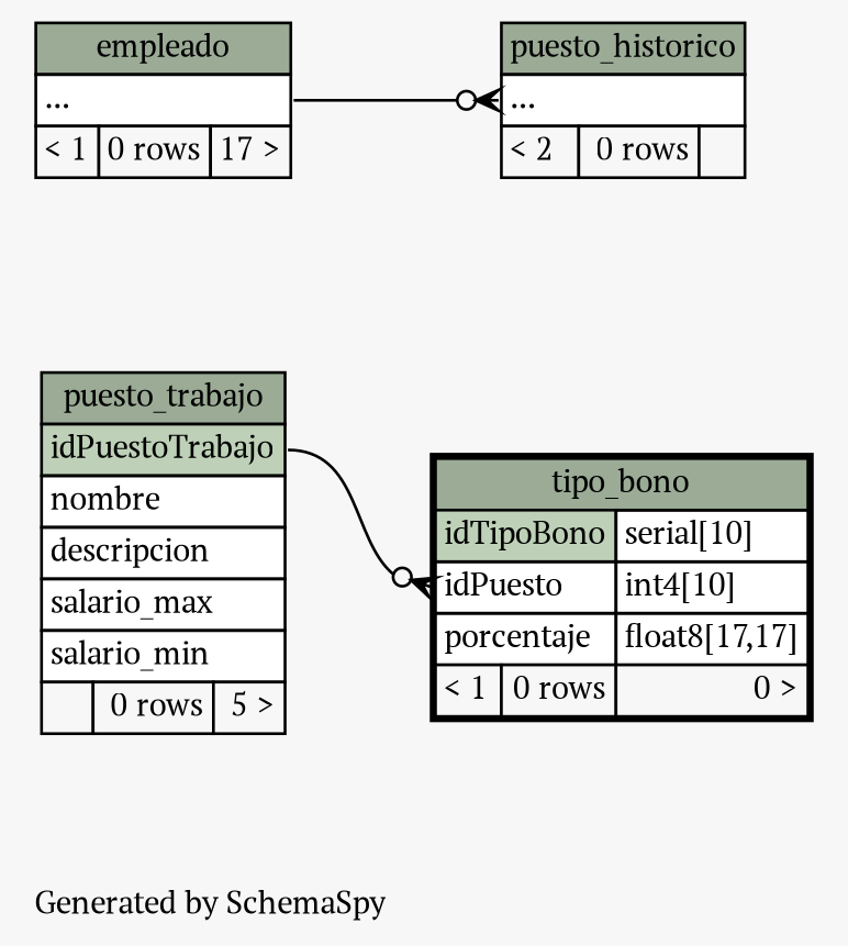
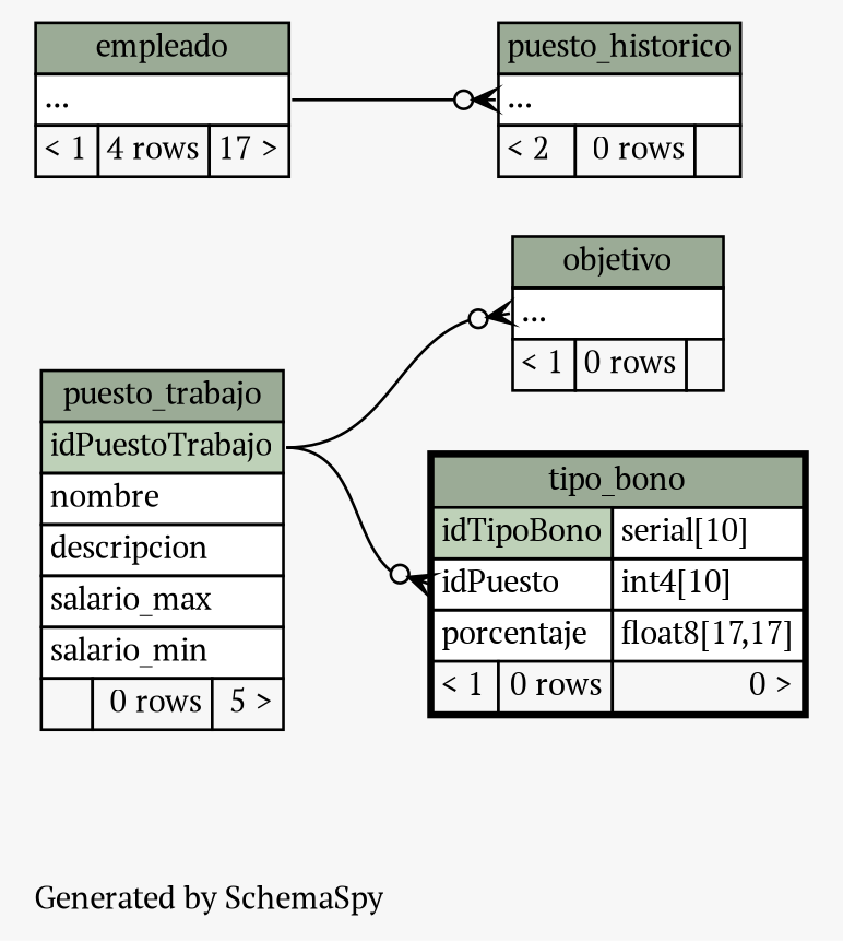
  digraph {
    bgcolor="#f7f7f7"
    fontname="PT Serif"
    fontsize=11
    label="\nGenerated by SchemaSpy"
    labeljust=l
    nodesep=0.18
    rankdir=RL
    ranksep=0.46
    node [fontname="PT Serif" fontsize=11 shape=plaintext]
    edge [arrowhead=none arrowsize=0.8 arrowtail=crowodot dir=back fontname="PT Serif" headport="idPuestoTrabajo:e" tailport="elipses:w"]
    n1 [label=<     <TABLE BORDER="0" CELLBORDER="1" CELLSPACING="0" BGCOLOR="#ffffff">       <TR><TD COLSPAN="3" BGCOLOR="#9bab96" ALIGN="CENTER">puesto_trabajo</TD></TR>       <TR><TD PORT="idPuestoTrabajo" COLSPAN="3" BGCOLOR="#bed1b8" ALIGN="LEFT">idPuestoTrabajo</TD></TR>       <TR><TD PORT="nombre" COLSPAN="3" ALIGN="LEFT">nombre</TD></TR>       <TR><TD PORT="descripcion" COLSPAN="3" ALIGN="LEFT">descripcion</TD></TR>       <TR><TD PORT="salario_max" COLSPAN="3" ALIGN="LEFT">salario_max</TD></TR>       <TR><TD PORT="salario_min" COLSPAN="3" ALIGN="LEFT">salario_min</TD></TR>       <TR><TD ALIGN="LEFT" BGCOLOR="#f7f7f7">  </TD><TD ALIGN="RIGHT" BGCOLOR="#f7f7f7">0 rows</TD><TD ALIGN="RIGHT" BGCOLOR="#f7f7f7">5 &gt;</TD></TR>     </TABLE>>]
-   n2 [label=<     <TABLE BORDER="0" CELLBORDER="1" CELLSPACING="0" BGCOLOR="#ffffff">       <TR><TD COLSPAN="3" BGCOLOR="#9bab96" ALIGN="CENTER">empleado</TD></TR>       <TR><TD PORT="elipses" COLSPAN="3" ALIGN="LEFT">...</TD></TR>       <TR><TD ALIGN="LEFT" BGCOLOR="#f7f7f7">&lt; 1</TD><TD ALIGN="RIGHT" BGCOLOR="#f7f7f7">0 rows</TD><TD ALIGN="RIGHT" BGCOLOR="#f7f7f7">17 &gt;</TD></TR>     </TABLE>>]
+   n2 [label=<     <TABLE BORDER="0" CELLBORDER="1" CELLSPACING="0" BGCOLOR="#ffffff">       <TR><TD COLSPAN="3" BGCOLOR="#9bab96" ALIGN="CENTER">empleado</TD></TR>       <TR><TD PORT="elipses" COLSPAN="3" ALIGN="LEFT">...</TD></TR>       <TR><TD ALIGN="LEFT" BGCOLOR="#f7f7f7">&lt; 1</TD><TD ALIGN="RIGHT" BGCOLOR="#f7f7f7">4 rows</TD><TD ALIGN="RIGHT" BGCOLOR="#f7f7f7">17 &gt;</TD></TR>     </TABLE>>]
+   n3 [label=<     <TABLE BORDER="0" CELLBORDER="1" CELLSPACING="0" BGCOLOR="#ffffff">       <TR><TD COLSPAN="3" BGCOLOR="#9bab96" ALIGN="CENTER">objetivo</TD></TR>       <TR><TD PORT="elipses" COLSPAN="3" ALIGN="LEFT">...</TD></TR>       <TR><TD ALIGN="LEFT" BGCOLOR="#f7f7f7">&lt; 1</TD><TD ALIGN="RIGHT" BGCOLOR="#f7f7f7">0 rows</TD><TD ALIGN="RIGHT" BGCOLOR="#f7f7f7">  </TD></TR>     </TABLE>>]
    n4 [label=<     <TABLE BORDER="0" CELLBORDER="1" CELLSPACING="0" BGCOLOR="#ffffff">       <TR><TD COLSPAN="3" BGCOLOR="#9bab96" ALIGN="CENTER">puesto_historico</TD></TR>       <TR><TD PORT="elipses" COLSPAN="3" ALIGN="LEFT">...</TD></TR>       <TR><TD ALIGN="LEFT" BGCOLOR="#f7f7f7">&lt; 2</TD><TD ALIGN="RIGHT" BGCOLOR="#f7f7f7">0 rows</TD><TD ALIGN="RIGHT" BGCOLOR="#f7f7f7">  </TD></TR>     </TABLE>>]
    n5 [label=<     <TABLE BORDER="2" CELLBORDER="1" CELLSPACING="0" BGCOLOR="#ffffff">       <TR><TD COLSPAN="3" BGCOLOR="#9bab96" ALIGN="CENTER">tipo_bono</TD></TR>       <TR><TD PORT="idTipoBono" COLSPAN="2" BGCOLOR="#bed1b8" ALIGN="LEFT">idTipoBono</TD><TD PORT="idTipoBono.type" ALIGN="LEFT">serial[10]</TD></TR>       <TR><TD PORT="idPuesto" COLSPAN="2" ALIGN="LEFT">idPuesto</TD><TD PORT="idPuesto.type" ALIGN="LEFT">int4[10]</TD></TR>       <TR><TD PORT="porcentaje" COLSPAN="2" ALIGN="LEFT">porcentaje</TD><TD PORT="porcentaje.type" ALIGN="LEFT">float8[17,17]</TD></TR>       <TR><TD ALIGN="LEFT" BGCOLOR="#f7f7f7">&lt; 1</TD><TD ALIGN="RIGHT" BGCOLOR="#f7f7f7">0 rows</TD><TD ALIGN="RIGHT" BGCOLOR="#f7f7f7">0 &gt;</TD></TR>     </TABLE>>]
+   n3 -> n1
    n4 -> n2 [headport="elipses:e"]
    n5 -> n1 [tailport="idPuesto:w"]
  }
